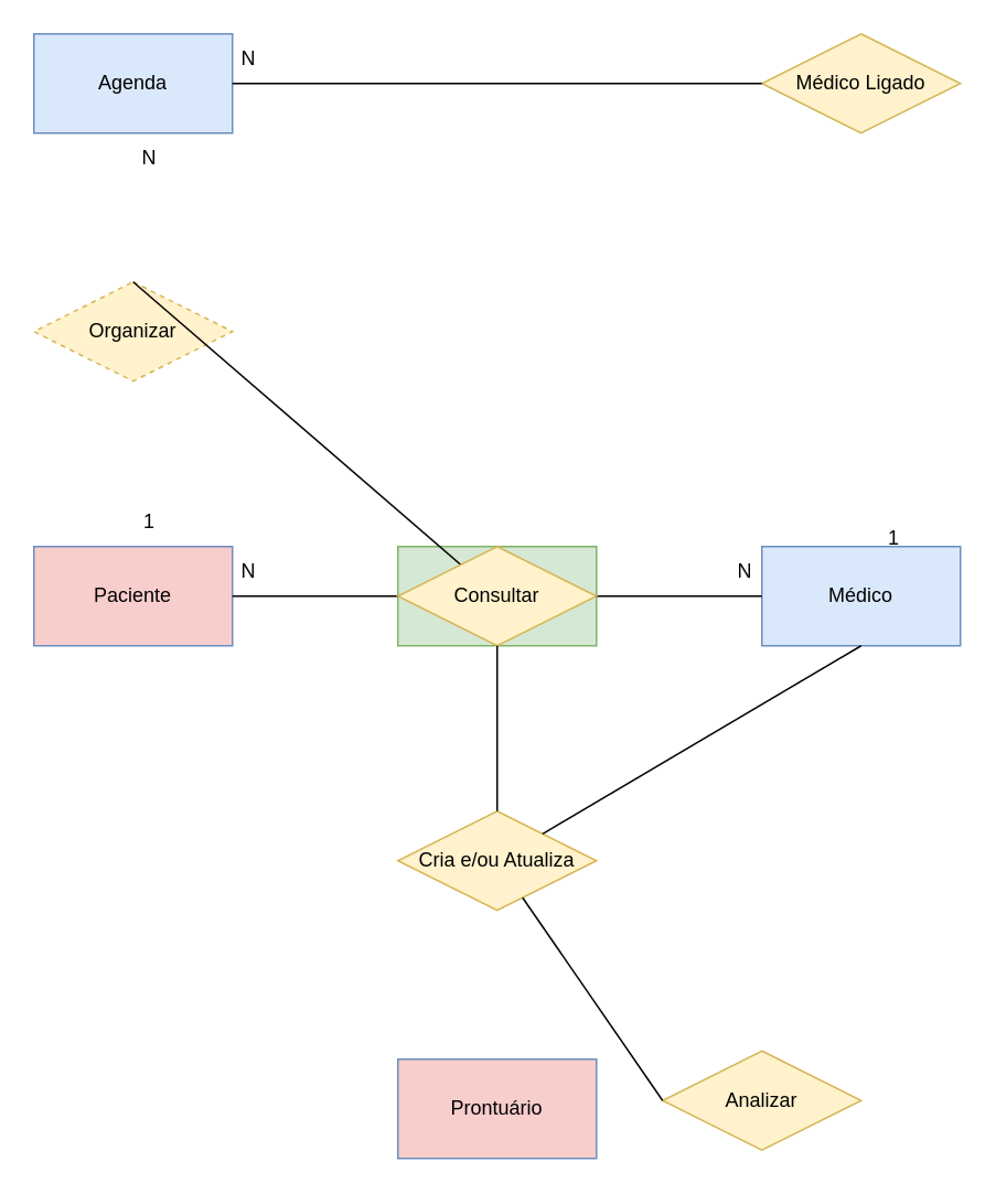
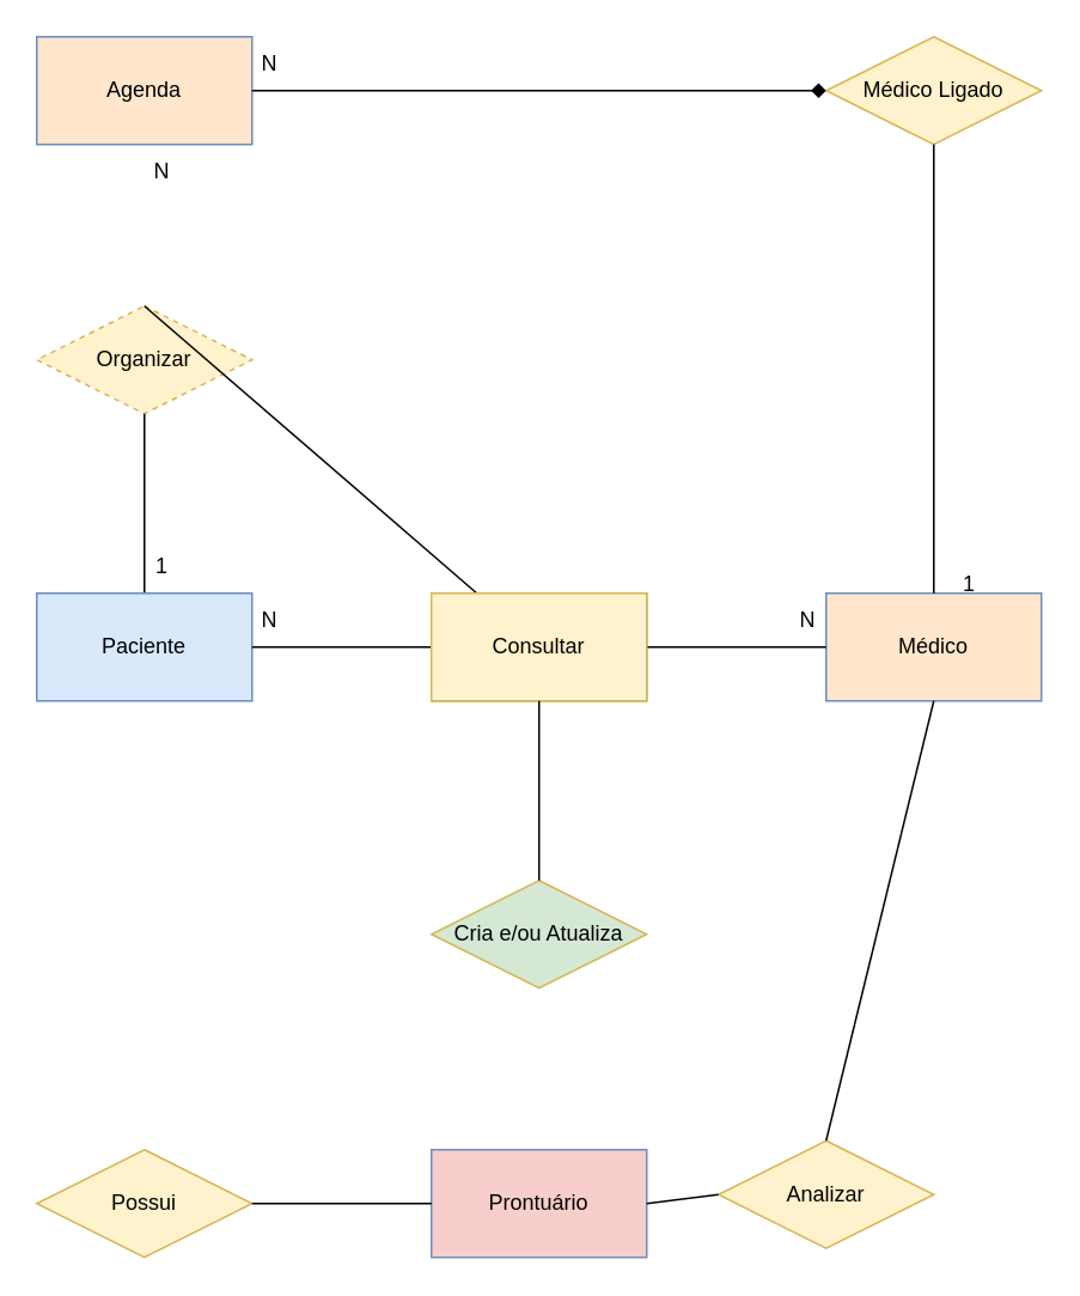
  <mxCell id="0" />
  <mxCell id="1" parent="0" />
  <mxCell id="2" value="" style="rounded=0;whiteSpace=wrap;html=1;fillColor=#d5e8d4;strokeColor=#82b366;" vertex="1" parent="1"><mxGeometry x="240" y="330" width="120" height="60" as="geometry" /></mxCell>
- <mxCell id="3" value="Agenda" style="rounded=0;whiteSpace=wrap;html=1;fillColor=#dae8fc;strokeColor=#6c8ebf;" vertex="1" parent="1"><mxGeometry x="20" y="20" width="120" height="60" as="geometry" /></mxCell>
+ <mxCell id="3" value="Agenda" style="rounded=0;whiteSpace=wrap;html=1;fillColor=#ffe6cc;strokeColor=#6c8ebf;" vertex="1" parent="1"><mxGeometry x="20" y="20" width="120" height="60" as="geometry" /></mxCell>
  <mxCell id="4" value="Organizar" style="rhombus;whiteSpace=wrap;html=1;fillColor=#fff2cc;strokeColor=#d6b656;dashed=1;" vertex="1" parent="1"><mxGeometry x="20" y="170" width="120" height="60" as="geometry" /></mxCell>
  <mxCell id="5" value="" style="endArrow=none;html=1;rounded=0;exitX=0.5;exitY=0;exitDx=0;exitDy=0;" edge="1" parent="1" source="4" target="16"><mxGeometry width="50" height="50" relative="1" as="geometry"><mxPoint x="280" y="400" as="sourcePoint" /><mxPoint x="330" y="350" as="targetPoint" /></mxGeometry></mxCell>
  <mxCell id="6" value="1" style="text;html=1;strokeColor=none;fillColor=none;align=center;verticalAlign=middle;whiteSpace=wrap;rounded=0;" vertex="1" parent="1"><mxGeometry x="60" y="300" width="60" height="30" as="geometry" /></mxCell>
  <mxCell id="7" value="N" style="text;html=1;strokeColor=none;fillColor=none;align=center;verticalAlign=middle;whiteSpace=wrap;rounded=0;" vertex="1" parent="1"><mxGeometry x="60" y="80" width="60" height="30" as="geometry" /></mxCell>
- <mxCell id="9" value="Paciente" style="rounded=0;whiteSpace=wrap;html=1;fillColor=#f8cecc;strokeColor=#6c8ebf;" vertex="1" parent="1"><mxGeometry x="20" y="330" width="120" height="60" as="geometry" /></mxCell>
- <mxCell id="10" value="Médico" style="rounded=0;whiteSpace=wrap;html=1;fillColor=#dae8fc;strokeColor=#6c8ebf;" vertex="1" parent="1"><mxGeometry x="460" y="330" width="120" height="60" as="geometry" /></mxCell>
+ <mxCell id="8" value="" style="endArrow=none;html=1;rounded=0;entryX=0.5;entryY=1;entryDx=0;entryDy=0;exitX=0.5;exitY=0;exitDx=0;exitDy=0;" edge="1" parent="1" source="9" target="4"><mxGeometry width="50" height="50" relative="1" as="geometry"><mxPoint x="79.5" y="340" as="sourcePoint" /><mxPoint x="79.5" y="250" as="targetPoint" /></mxGeometry></mxCell>
+ <mxCell id="9" value="Paciente" style="rounded=0;whiteSpace=wrap;html=1;fillColor=#dae8fc;strokeColor=#6c8ebf;" vertex="1" parent="1"><mxGeometry x="20" y="330" width="120" height="60" as="geometry" /></mxCell>
+ <mxCell id="10" value="Médico" style="rounded=0;whiteSpace=wrap;html=1;fillColor=#ffe6cc;strokeColor=#6c8ebf;" vertex="1" parent="1"><mxGeometry x="460" y="330" width="120" height="60" as="geometry" /></mxCell>
  <mxCell id="11" value="Médico Ligado" style="rhombus;whiteSpace=wrap;html=1;fillColor=#fff2cc;strokeColor=#d6b656;" vertex="1" parent="1"><mxGeometry x="460" y="20" width="120" height="60" as="geometry" /></mxCell>
- <mxCell id="12" value="" style="endArrow=none;html=1;rounded=0;entryX=0;entryY=0.5;entryDx=0;entryDy=0;exitX=1;exitY=0.5;exitDx=0;exitDy=0;" edge="1" parent="1" source="3" target="11"><mxGeometry width="50" height="50" relative="1" as="geometry"><mxPoint x="280" y="100" as="sourcePoint" /><mxPoint x="280" y="10" as="targetPoint" /></mxGeometry></mxCell>
+ <mxCell id="12" value="" style="endArrow=diamond;html=1;rounded=0;entryX=0;entryY=0.5;entryDx=0;entryDy=0;exitX=1;exitY=0.5;exitDx=0;exitDy=0;" edge="1" parent="1" source="3" target="11"><mxGeometry width="50" height="50" relative="1" as="geometry"><mxPoint x="280" y="100" as="sourcePoint" /><mxPoint x="280" y="10" as="targetPoint" /></mxGeometry></mxCell>
+ <mxCell id="13" value="" style="endArrow=none;html=1;rounded=0;entryX=0.5;entryY=1;entryDx=0;entryDy=0;exitX=0.5;exitY=0;exitDx=0;exitDy=0;" edge="1" parent="1" source="10" target="11"><mxGeometry width="50" height="50" relative="1" as="geometry"><mxPoint x="150" y="60" as="sourcePoint" /><mxPoint x="460" y="60" as="targetPoint" /></mxGeometry></mxCell>
  <mxCell id="14" value="" style="endArrow=none;html=1;rounded=0;entryX=0;entryY=0.5;entryDx=0;entryDy=0;exitX=1;exitY=0.5;exitDx=0;exitDy=0;" edge="1" parent="1" source="2" target="10"><mxGeometry width="50" height="50" relative="1" as="geometry"><mxPoint x="390" y="360" as="sourcePoint" /><mxPoint x="520" y="90" as="targetPoint" /></mxGeometry></mxCell>
  <mxCell id="15" value="" style="endArrow=none;html=1;rounded=0;entryX=0;entryY=0.5;entryDx=0;entryDy=0;exitX=1;exitY=0.5;exitDx=0;exitDy=0;" edge="1" parent="1" source="9" target="2"><mxGeometry width="50" height="50" relative="1" as="geometry"><mxPoint x="170" y="390" as="sourcePoint" /><mxPoint x="230" y="359.5" as="targetPoint" /></mxGeometry></mxCell>
- <mxCell id="16" value="Consultar" style="rhombus;whiteSpace=wrap;html=1;fillColor=#fff2cc;strokeColor=#d6b656;" vertex="1" parent="1"><mxGeometry x="240" y="330" width="120" height="60" as="geometry" /></mxCell>
- <mxCell id="17" value="Cria e/ou Atualiza" style="rhombus;whiteSpace=wrap;html=1;fillColor=#fff2cc;strokeColor=#d6b656;" vertex="1" parent="1"><mxGeometry x="240" y="490" width="120" height="60" as="geometry" /></mxCell>
+ <mxCell id="16" value="Consultar" style="whiteSpace=wrap;html=1;fillColor=#fff2cc;strokeColor=#d6b656;rounded=0;" vertex="1" parent="1"><mxGeometry x="240" y="330" width="120" height="60" as="geometry" /></mxCell>
+ <mxCell id="17" value="Cria e/ou Atualiza" style="rhombus;whiteSpace=wrap;html=1;fillColor=#d5e8d4;strokeColor=#d6b656;" vertex="1" parent="1"><mxGeometry x="240" y="490" width="120" height="60" as="geometry" /></mxCell>
+ <mxCell id="18" value="Possui" style="rhombus;whiteSpace=wrap;html=1;fillColor=#fff2cc;strokeColor=#d6b656;" vertex="1" parent="1"><mxGeometry x="20" y="640" width="120" height="60" as="geometry" /></mxCell>
  <mxCell id="19" value="Prontuário" style="rounded=0;whiteSpace=wrap;html=1;fillColor=#f8cecc;strokeColor=#6c8ebf;" vertex="1" parent="1"><mxGeometry x="240" y="640" width="120" height="60" as="geometry" /></mxCell>
  <mxCell id="20" value="Analizar" style="rhombus;whiteSpace=wrap;html=1;fillColor=#fff2cc;strokeColor=#d6b656;" vertex="1" parent="1"><mxGeometry x="400" y="635" width="120" height="60" as="geometry" /></mxCell>
  <mxCell id="21" value="" style="endArrow=none;html=1;rounded=0;entryX=0.5;entryY=0;entryDx=0;entryDy=0;exitX=0.5;exitY=1;exitDx=0;exitDy=0;" edge="1" parent="1" source="2" target="17"><mxGeometry width="50" height="50" relative="1" as="geometry"><mxPoint x="370" y="370" as="sourcePoint" /><mxPoint x="460" y="370" as="targetPoint" /></mxGeometry></mxCell>
- <mxCell id="22" value="" style="endArrow=none;html=1;rounded=0;exitX=0.5;exitY=1;exitDx=0;exitDy=0;" edge="1" parent="1" source="10" target="17"><mxGeometry width="50" height="50" relative="1" as="geometry"><mxPoint x="310" y="560" as="sourcePoint" /><mxPoint x="310" y="650" as="targetPoint" /></mxGeometry></mxCell>
- <mxCell id="24" value="" style="endArrow=none;html=1;rounded=0;exitX=0;exitY=0.5;exitDx=0;exitDy=0;" edge="1" parent="1" source="20" target="17"><mxGeometry width="50" height="50" relative="1" as="geometry"><mxPoint x="250" y="680" as="sourcePoint" /><mxPoint x="150" y="680" as="targetPoint" /></mxGeometry></mxCell>
+ <mxCell id="22" value="" style="endArrow=none;html=1;rounded=0;entryX=0.5;entryY=0;entryDx=0;entryDy=0;exitX=0.5;exitY=1;exitDx=0;exitDy=0;" edge="1" parent="1" source="10" target="20"><mxGeometry width="50" height="50" relative="1" as="geometry"><mxPoint x="310" y="560" as="sourcePoint" /><mxPoint x="310" y="650" as="targetPoint" /></mxGeometry></mxCell>
+ <mxCell id="23" value="" style="endArrow=none;html=1;rounded=0;entryX=1;entryY=0.5;entryDx=0;entryDy=0;exitX=0;exitY=0.5;exitDx=0;exitDy=0;" edge="1" parent="1" source="19" target="18"><mxGeometry width="50" height="50" relative="1" as="geometry"><mxPoint x="90" y="400" as="sourcePoint" /><mxPoint x="90" y="650" as="targetPoint" /></mxGeometry></mxCell>
+ <mxCell id="24" value="" style="endArrow=none;html=1;rounded=0;entryX=1;entryY=0.5;entryDx=0;entryDy=0;exitX=0;exitY=0.5;exitDx=0;exitDy=0;" edge="1" parent="1" source="20" target="19"><mxGeometry width="50" height="50" relative="1" as="geometry"><mxPoint x="250" y="680" as="sourcePoint" /><mxPoint x="150" y="680" as="targetPoint" /></mxGeometry></mxCell>
  <mxCell id="25" value="N" style="text;html=1;strokeColor=none;fillColor=none;align=center;verticalAlign=middle;whiteSpace=wrap;rounded=0;" vertex="1" parent="1"><mxGeometry x="420" y="330" width="60" height="30" as="geometry" /></mxCell>
  <mxCell id="26" value="N" style="text;html=1;strokeColor=none;fillColor=none;align=center;verticalAlign=middle;whiteSpace=wrap;rounded=0;" vertex="1" parent="1"><mxGeometry x="120" y="330" width="60" height="30" as="geometry" /></mxCell>
  <mxCell id="27" value="N" style="text;html=1;strokeColor=none;fillColor=none;align=center;verticalAlign=middle;whiteSpace=wrap;rounded=0;" vertex="1" parent="1"><mxGeometry x="120" y="20" width="60" height="30" as="geometry" /></mxCell>
  <mxCell id="28" value="1" style="text;html=1;strokeColor=none;fillColor=none;align=center;verticalAlign=middle;whiteSpace=wrap;rounded=0;" vertex="1" parent="1"><mxGeometry x="510" y="310" width="60" height="30" as="geometry" /></mxCell>
